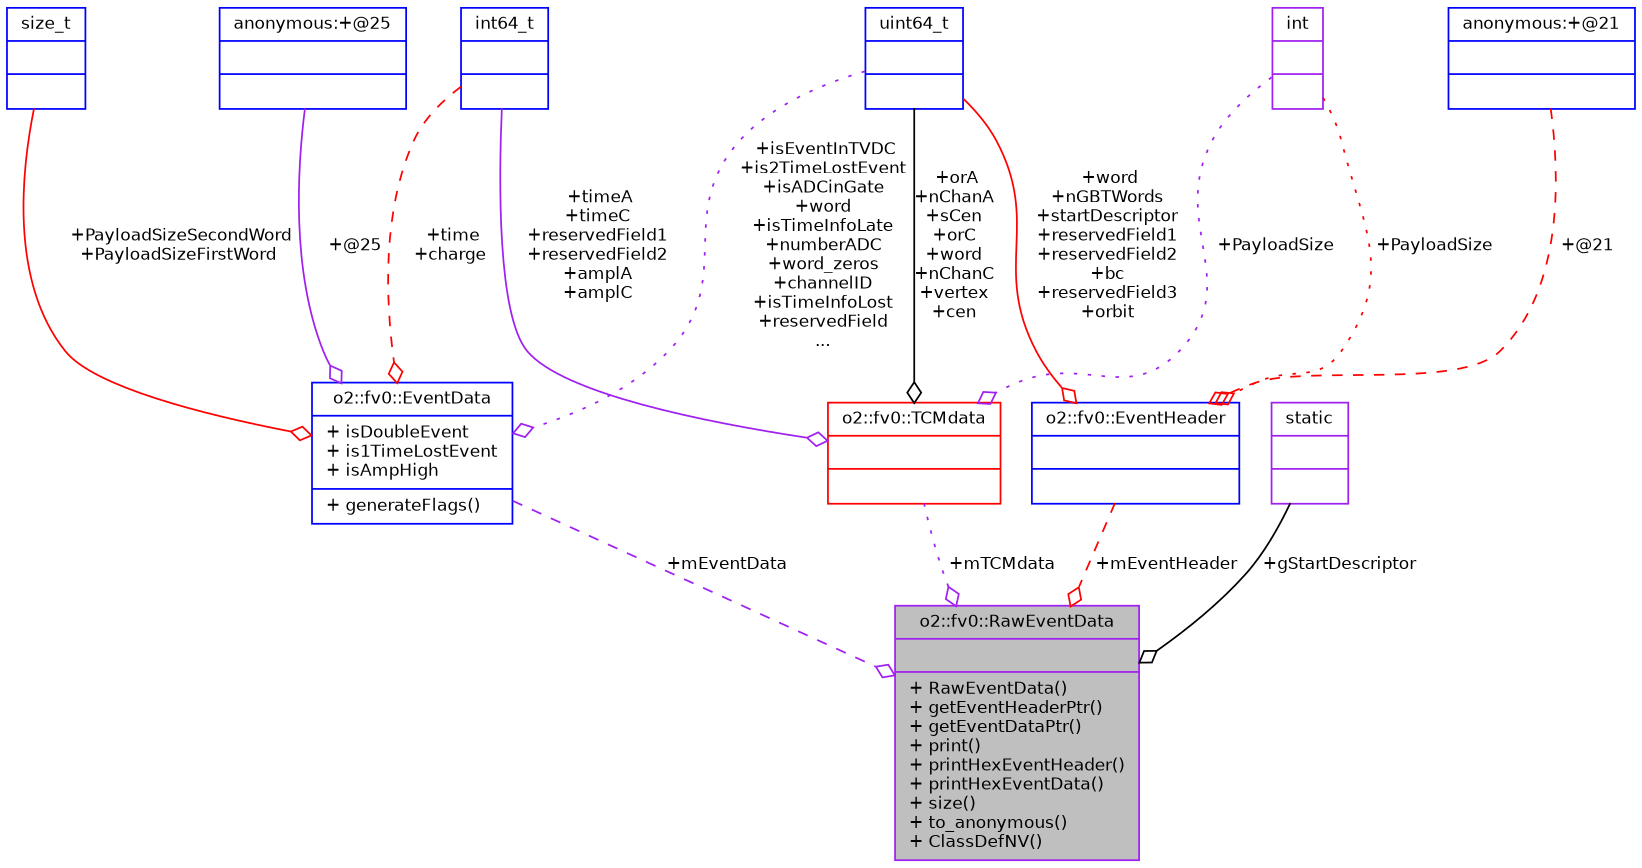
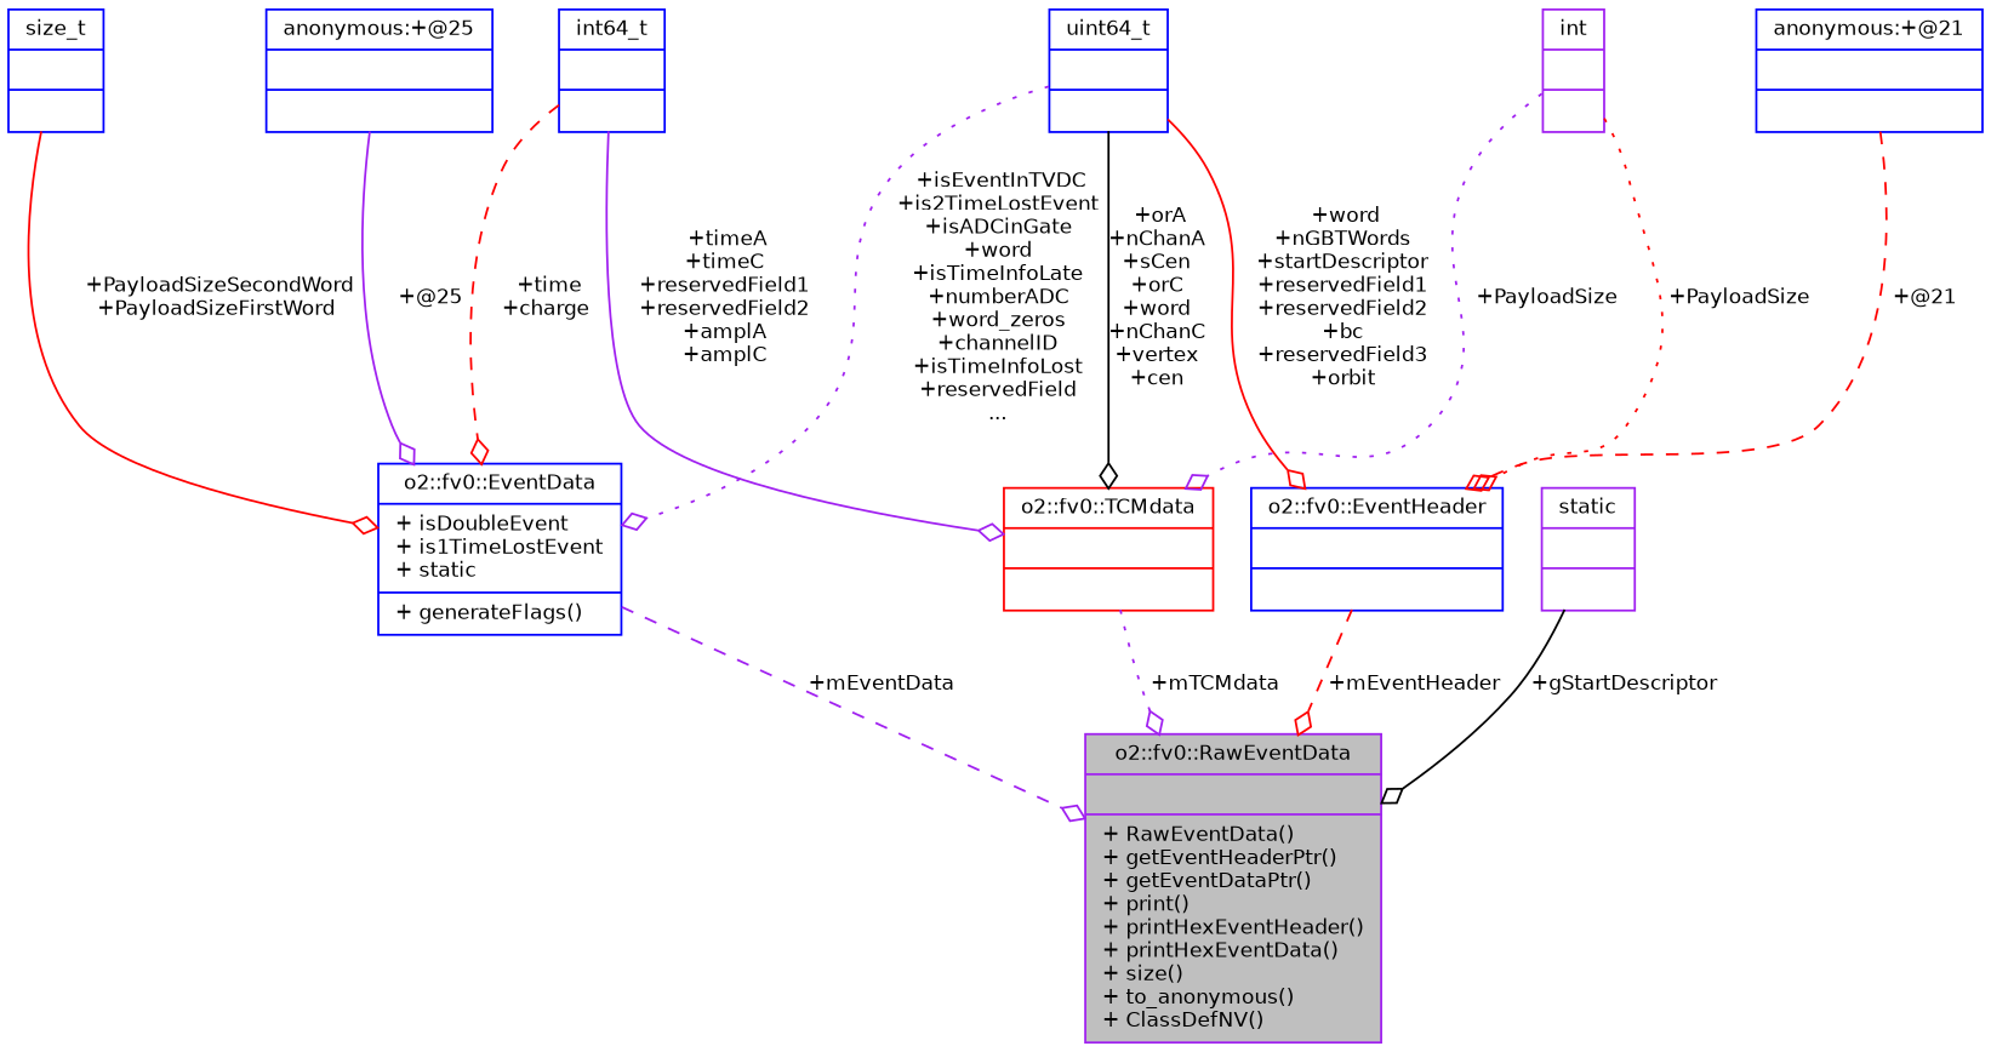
  digraph {
    node [color=blue fontname=Helvetica fontsize=10 shape=record]
    edge [arrowhead=odiamond color=purple fontname=Helvetica fontsize=10 labelfontname=Helvetica labelfontsize=10 style=solid]
    n1 [color=purple fillcolor=grey75 fontcolor=black height=0.2 label="{o2::fv0::RawEventData\n||+ RawEventData()\l+ getEventHeaderPtr()\l+ getEventDataPtr()\l+ print()\l+ printHexEventHeader()\l+ printHexEventData()\l+ size()\l+ to_anonymous()\l+ ClassDefNV()\l}" style=filled width=0.4]
-   n2 [height=0.2 label="{o2::fv0::EventData\n|+ isDoubleEvent\l+ is1TimeLostEvent\l+ isAmpHigh\l|+ generateFlags()\l}" width=0.4]
+   n2 [height=0.2 label="{o2::fv0::EventData\n|+ isDoubleEvent\l+ is1TimeLostEvent\l+ static\l|+ generateFlags()\l}" width=0.4]
    n3 [height=0.2 label="{uint64_t\n||}" width=0.4]
    n4 [color=red height=0.2 label="{o2::fv0::TCMdata\n||}" width=0.4]
    n5 [height=0.2 label="{o2::fv0::EventHeader\n||}" width=0.4]
    n6 [height=0.2 label="{anonymous:+@25\n||}" width=0.4]
    n7 [height=0.2 label="{int64_t\n||}" width=0.4]
    n8 [height=0.2 label="{size_t\n||}" width=0.4]
    n9 [color=purple height=0.2 label="{int\n||}" width=0.4]
    n10 [height=0.2 label="{anonymous:+@21\n||}" width=0.4]
    n11 [color=purple height=0.2 label="{static\n||}" width=0.4]
    n2 -> n1 [label=" +mEventData" style=dashed]
    n3 -> n2 [label=" +isEventInTVDC\n+is2TimeLostEvent\n+isADCinGate\n+word\n+isTimeInfoLate\n+numberADC\n+word_zeros\n+channelID\n+isTimeInfoLost\n+reservedField\n..." style=dotted]
    n3 -> n4 [color=black label=" +orA\n+nChanA\n+sCen\n+orC\n+word\n+nChanC\n+vertex\n+cen"]
    n3 -> n5 [color=red label=" +word\n+nGBTWords\n+startDescriptor\n+reservedField1\n+reservedField2\n+bc\n+reservedField3\n+orbit"]
    n4 -> n1 [label=" +mTCMdata" style=dotted]
    n5 -> n1 [color=red label=" +mEventHeader" style=dashed]
    n6 -> n2 [label=" +@25"]
    n7 -> n2 [color=red label=" +time\n+charge" style=dashed]
    n7 -> n4 [label=" +timeA\n+timeC\n+reservedField1\n+reservedField2\n+amplA\n+amplC"]
    n8 -> n2 [color=red label=" +PayloadSizeSecondWord\n+PayloadSizeFirstWord"]
    n9 -> n4 [label=" +PayloadSize" style=dotted]
    n9 -> n5 [color=red label=" +PayloadSize" style=dotted]
    n10 -> n5 [color=red label=" +@21" style=dashed]
    n11 -> n1 [color=black label=" +gStartDescriptor"]
  }
